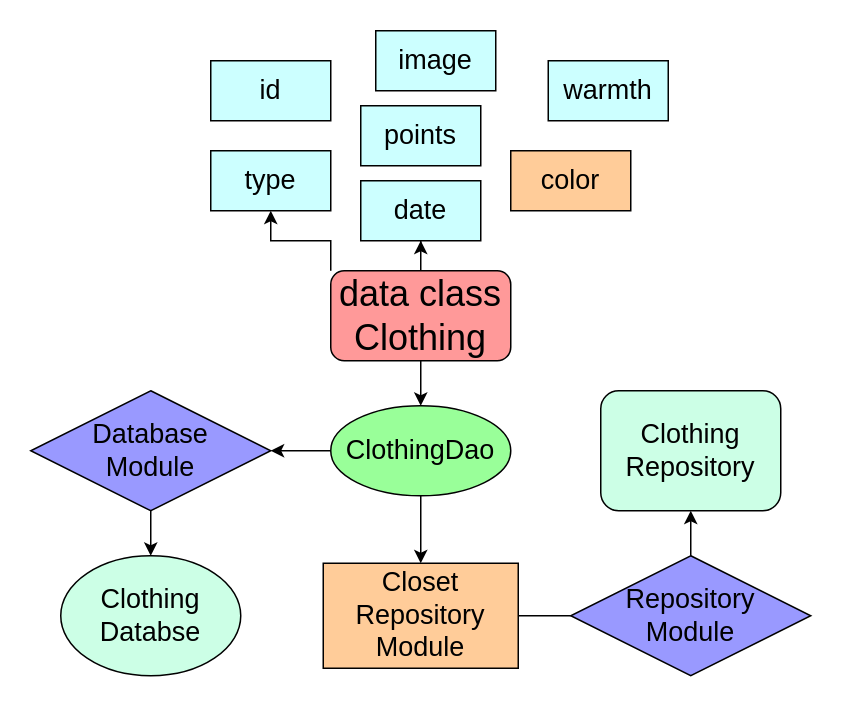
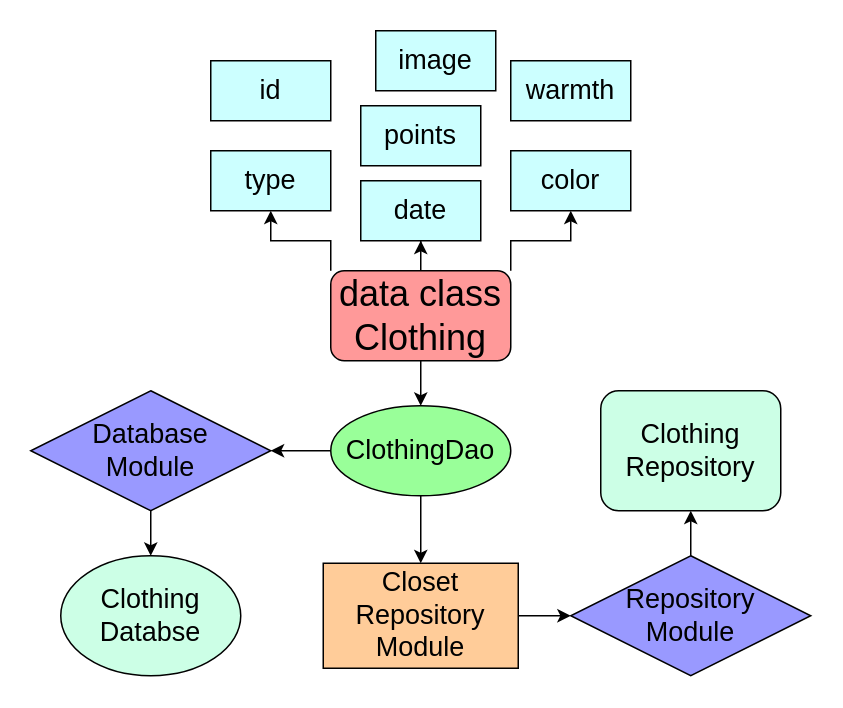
  <mxCell id="0" />
  <mxCell id="1" parent="0" />
  <mxCell id="2" style="edgeStyle=orthogonalEdgeStyle;rounded=0;orthogonalLoop=1;jettySize=auto;html=1;exitX=0.5;exitY=0;exitDx=0;exitDy=0;" parent="1" source="6" target="11" edge="1"><mxGeometry relative="1" as="geometry" /></mxCell>
  <mxCell id="3" style="edgeStyle=orthogonalEdgeStyle;rounded=0;orthogonalLoop=1;jettySize=auto;html=1;exitX=0;exitY=0;exitDx=0;exitDy=0;entryX=0.5;entryY=1;entryDx=0;entryDy=0;" parent="1" source="6" target="10" edge="1"><mxGeometry relative="1" as="geometry" /></mxCell>
+ <mxCell id="4" style="edgeStyle=orthogonalEdgeStyle;rounded=0;orthogonalLoop=1;jettySize=auto;html=1;exitX=1;exitY=0;exitDx=0;exitDy=0;entryX=0.5;entryY=1;entryDx=0;entryDy=0;" parent="1" source="6" target="12" edge="1"><mxGeometry relative="1" as="geometry" /></mxCell>
  <mxCell id="5" value="" style="edgeStyle=orthogonalEdgeStyle;rounded=0;orthogonalLoop=1;jettySize=auto;html=1;entryX=0.5;entryY=0;entryDx=0;entryDy=0;" parent="1" source="6" target="16" edge="1"><mxGeometry relative="1" as="geometry" /></mxCell>
  <mxCell id="6" value="&lt;font style=&quot;font-size: 24px;&quot;&gt;data class&lt;br&gt;Clothing&lt;/font&gt;" style="rounded=1;whiteSpace=wrap;html=1;fillColor=#FF9999;" parent="1" vertex="1"><mxGeometry x="220" y="180" width="120" height="60" as="geometry" /></mxCell>
  <mxCell id="7" value="&lt;font style=&quot;font-size: 18px;&quot;&gt;id&lt;/font&gt;" style="rounded=0;whiteSpace=wrap;html=1;fillColor=#CCFFFF;" parent="1" vertex="1"><mxGeometry x="140" y="40" width="80" height="40" as="geometry" /></mxCell>
  <mxCell id="8" value="&lt;span style=&quot;font-size: 18px;&quot;&gt;image&lt;/span&gt;" style="rounded=0;whiteSpace=wrap;html=1;fillColor=#CCFFFF;" parent="1" vertex="1"><mxGeometry x="250" y="20" width="80" height="40" as="geometry" /></mxCell>
- <mxCell id="9" value="&lt;font style=&quot;font-size: 18px;&quot;&gt;warmth&lt;/font&gt;" style="rounded=0;whiteSpace=wrap;html=1;fillColor=#CCFFFF;" parent="1" vertex="1"><mxGeometry x="365" y="40" width="80" height="40" as="geometry" /></mxCell>
+ <mxCell id="9" value="&lt;font style=&quot;font-size: 18px;&quot;&gt;warmth&lt;/font&gt;" style="rounded=0;whiteSpace=wrap;html=1;fillColor=#CCFFFF;" parent="1" vertex="1"><mxGeometry x="340" y="40" width="80" height="40" as="geometry" /></mxCell>
  <mxCell id="10" value="&lt;font style=&quot;font-size: 18px;&quot;&gt;type&lt;/font&gt;" style="rounded=0;whiteSpace=wrap;html=1;fillColor=#CCFFFF;" parent="1" vertex="1"><mxGeometry x="140" y="100" width="80" height="40" as="geometry" /></mxCell>
  <mxCell id="11" value="&lt;font style=&quot;font-size: 18px;&quot;&gt;date&lt;/font&gt;" style="rounded=0;whiteSpace=wrap;html=1;fillColor=#CCFFFF;" parent="1" vertex="1"><mxGeometry x="240" y="120" width="80" height="40" as="geometry" /></mxCell>
- <mxCell id="12" value="&lt;font style=&quot;font-size: 18px;&quot;&gt;color&lt;/font&gt;" style="rounded=0;whiteSpace=wrap;html=1;fillColor=#ffcc99;" parent="1" vertex="1"><mxGeometry x="340" y="100" width="80" height="40" as="geometry" /></mxCell>
+ <mxCell id="12" value="&lt;font style=&quot;font-size: 18px;&quot;&gt;color&lt;/font&gt;" style="rounded=0;whiteSpace=wrap;html=1;fillColor=#CCFFFF;" parent="1" vertex="1"><mxGeometry x="340" y="100" width="80" height="40" as="geometry" /></mxCell>
  <mxCell id="13" value="&lt;font style=&quot;font-size: 18px;&quot;&gt;points&lt;/font&gt;" style="rounded=0;whiteSpace=wrap;html=1;fillColor=#CCFFFF;" parent="1" vertex="1"><mxGeometry x="240" y="70" width="80" height="40" as="geometry" /></mxCell>
  <mxCell id="14" style="edgeStyle=orthogonalEdgeStyle;rounded=0;orthogonalLoop=1;jettySize=auto;html=1;exitX=0;exitY=0.5;exitDx=0;exitDy=0;entryX=1;entryY=0.5;entryDx=0;entryDy=0;" parent="1" source="16" target="18" edge="1"><mxGeometry relative="1" as="geometry" /></mxCell>
  <mxCell id="15" style="edgeStyle=orthogonalEdgeStyle;rounded=0;orthogonalLoop=1;jettySize=auto;html=1;entryX=0.5;entryY=0;entryDx=0;entryDy=0;" parent="1" source="16" target="20" edge="1"><mxGeometry relative="1" as="geometry" /></mxCell>
  <mxCell id="16" value="&lt;font style=&quot;font-size: 18px;&quot;&gt;ClothingDao&lt;/font&gt;" style="ellipse;whiteSpace=wrap;html=1;fillColor=#99FF99;" parent="1" vertex="1"><mxGeometry x="220" y="270" width="120" height="60" as="geometry" /></mxCell>
  <mxCell id="17" style="edgeStyle=orthogonalEdgeStyle;rounded=0;orthogonalLoop=1;jettySize=auto;html=1;exitX=0.5;exitY=1;exitDx=0;exitDy=0;entryX=0.5;entryY=0;entryDx=0;entryDy=0;" parent="1" source="18" target="23" edge="1"><mxGeometry relative="1" as="geometry" /></mxCell>
  <mxCell id="18" value="&lt;font style=&quot;font-size: 18px;&quot;&gt;Database&lt;br&gt;Module&lt;/font&gt;" style="rhombus;whiteSpace=wrap;html=1;fillColor=#9999FF;" parent="1" vertex="1"><mxGeometry x="20" y="260" width="160" height="80" as="geometry" /></mxCell>
- <mxCell id="19" style="edgeStyle=orthogonalEdgeStyle;rounded=0;orthogonalLoop=1;jettySize=auto;html=1;exitX=1;exitY=0.5;exitDx=0;exitDy=0;entryX=0;entryY=0.5;entryDx=0;entryDy=0;endArrow=none;" parent="1" source="20" target="22" edge="1"><mxGeometry relative="1" as="geometry" /></mxCell>
+ <mxCell id="19" style="edgeStyle=orthogonalEdgeStyle;rounded=0;orthogonalLoop=1;jettySize=auto;html=1;exitX=1;exitY=0.5;exitDx=0;exitDy=0;entryX=0;entryY=0.5;entryDx=0;entryDy=0;" parent="1" source="20" target="22" edge="1"><mxGeometry relative="1" as="geometry" /></mxCell>
  <mxCell id="20" value="&lt;font style=&quot;font-size: 18px;&quot;&gt;Closet&lt;br&gt;Repository&lt;br&gt;Module&lt;/font&gt;" style="rounded=0;whiteSpace=wrap;html=1;fillColor=#FFCC99;" parent="1" vertex="1"><mxGeometry x="215" y="375" width="130" height="70" as="geometry" /></mxCell>
  <mxCell id="21" style="edgeStyle=orthogonalEdgeStyle;rounded=0;orthogonalLoop=1;jettySize=auto;html=1;entryX=0.5;entryY=1;entryDx=0;entryDy=0;" parent="1" source="22" target="24" edge="1"><mxGeometry relative="1" as="geometry" /></mxCell>
  <mxCell id="22" value="&lt;font style=&quot;font-size: 18px;&quot;&gt;Repository&lt;br&gt;Module&lt;/font&gt;" style="rhombus;whiteSpace=wrap;html=1;fillColor=#9999FF;" parent="1" vertex="1"><mxGeometry x="380" y="370" width="160" height="80" as="geometry" /></mxCell>
  <mxCell id="23" value="&lt;font style=&quot;font-size: 18px;&quot;&gt;Clothing&lt;br&gt;Databse&lt;/font&gt;" style="ellipse;whiteSpace=wrap;html=1;fillColor=#CCFFE6;" parent="1" vertex="1"><mxGeometry x="40" y="370" width="120" height="80" as="geometry" /></mxCell>
  <mxCell id="24" value="&lt;font style=&quot;font-size: 18px;&quot;&gt;Clothing&lt;br&gt;Repository&lt;/font&gt;" style="whiteSpace=wrap;html=1;fillColor=#CCFFE6;rounded=1;" parent="1" vertex="1"><mxGeometry x="400" y="260" width="120" height="80" as="geometry" /></mxCell>
